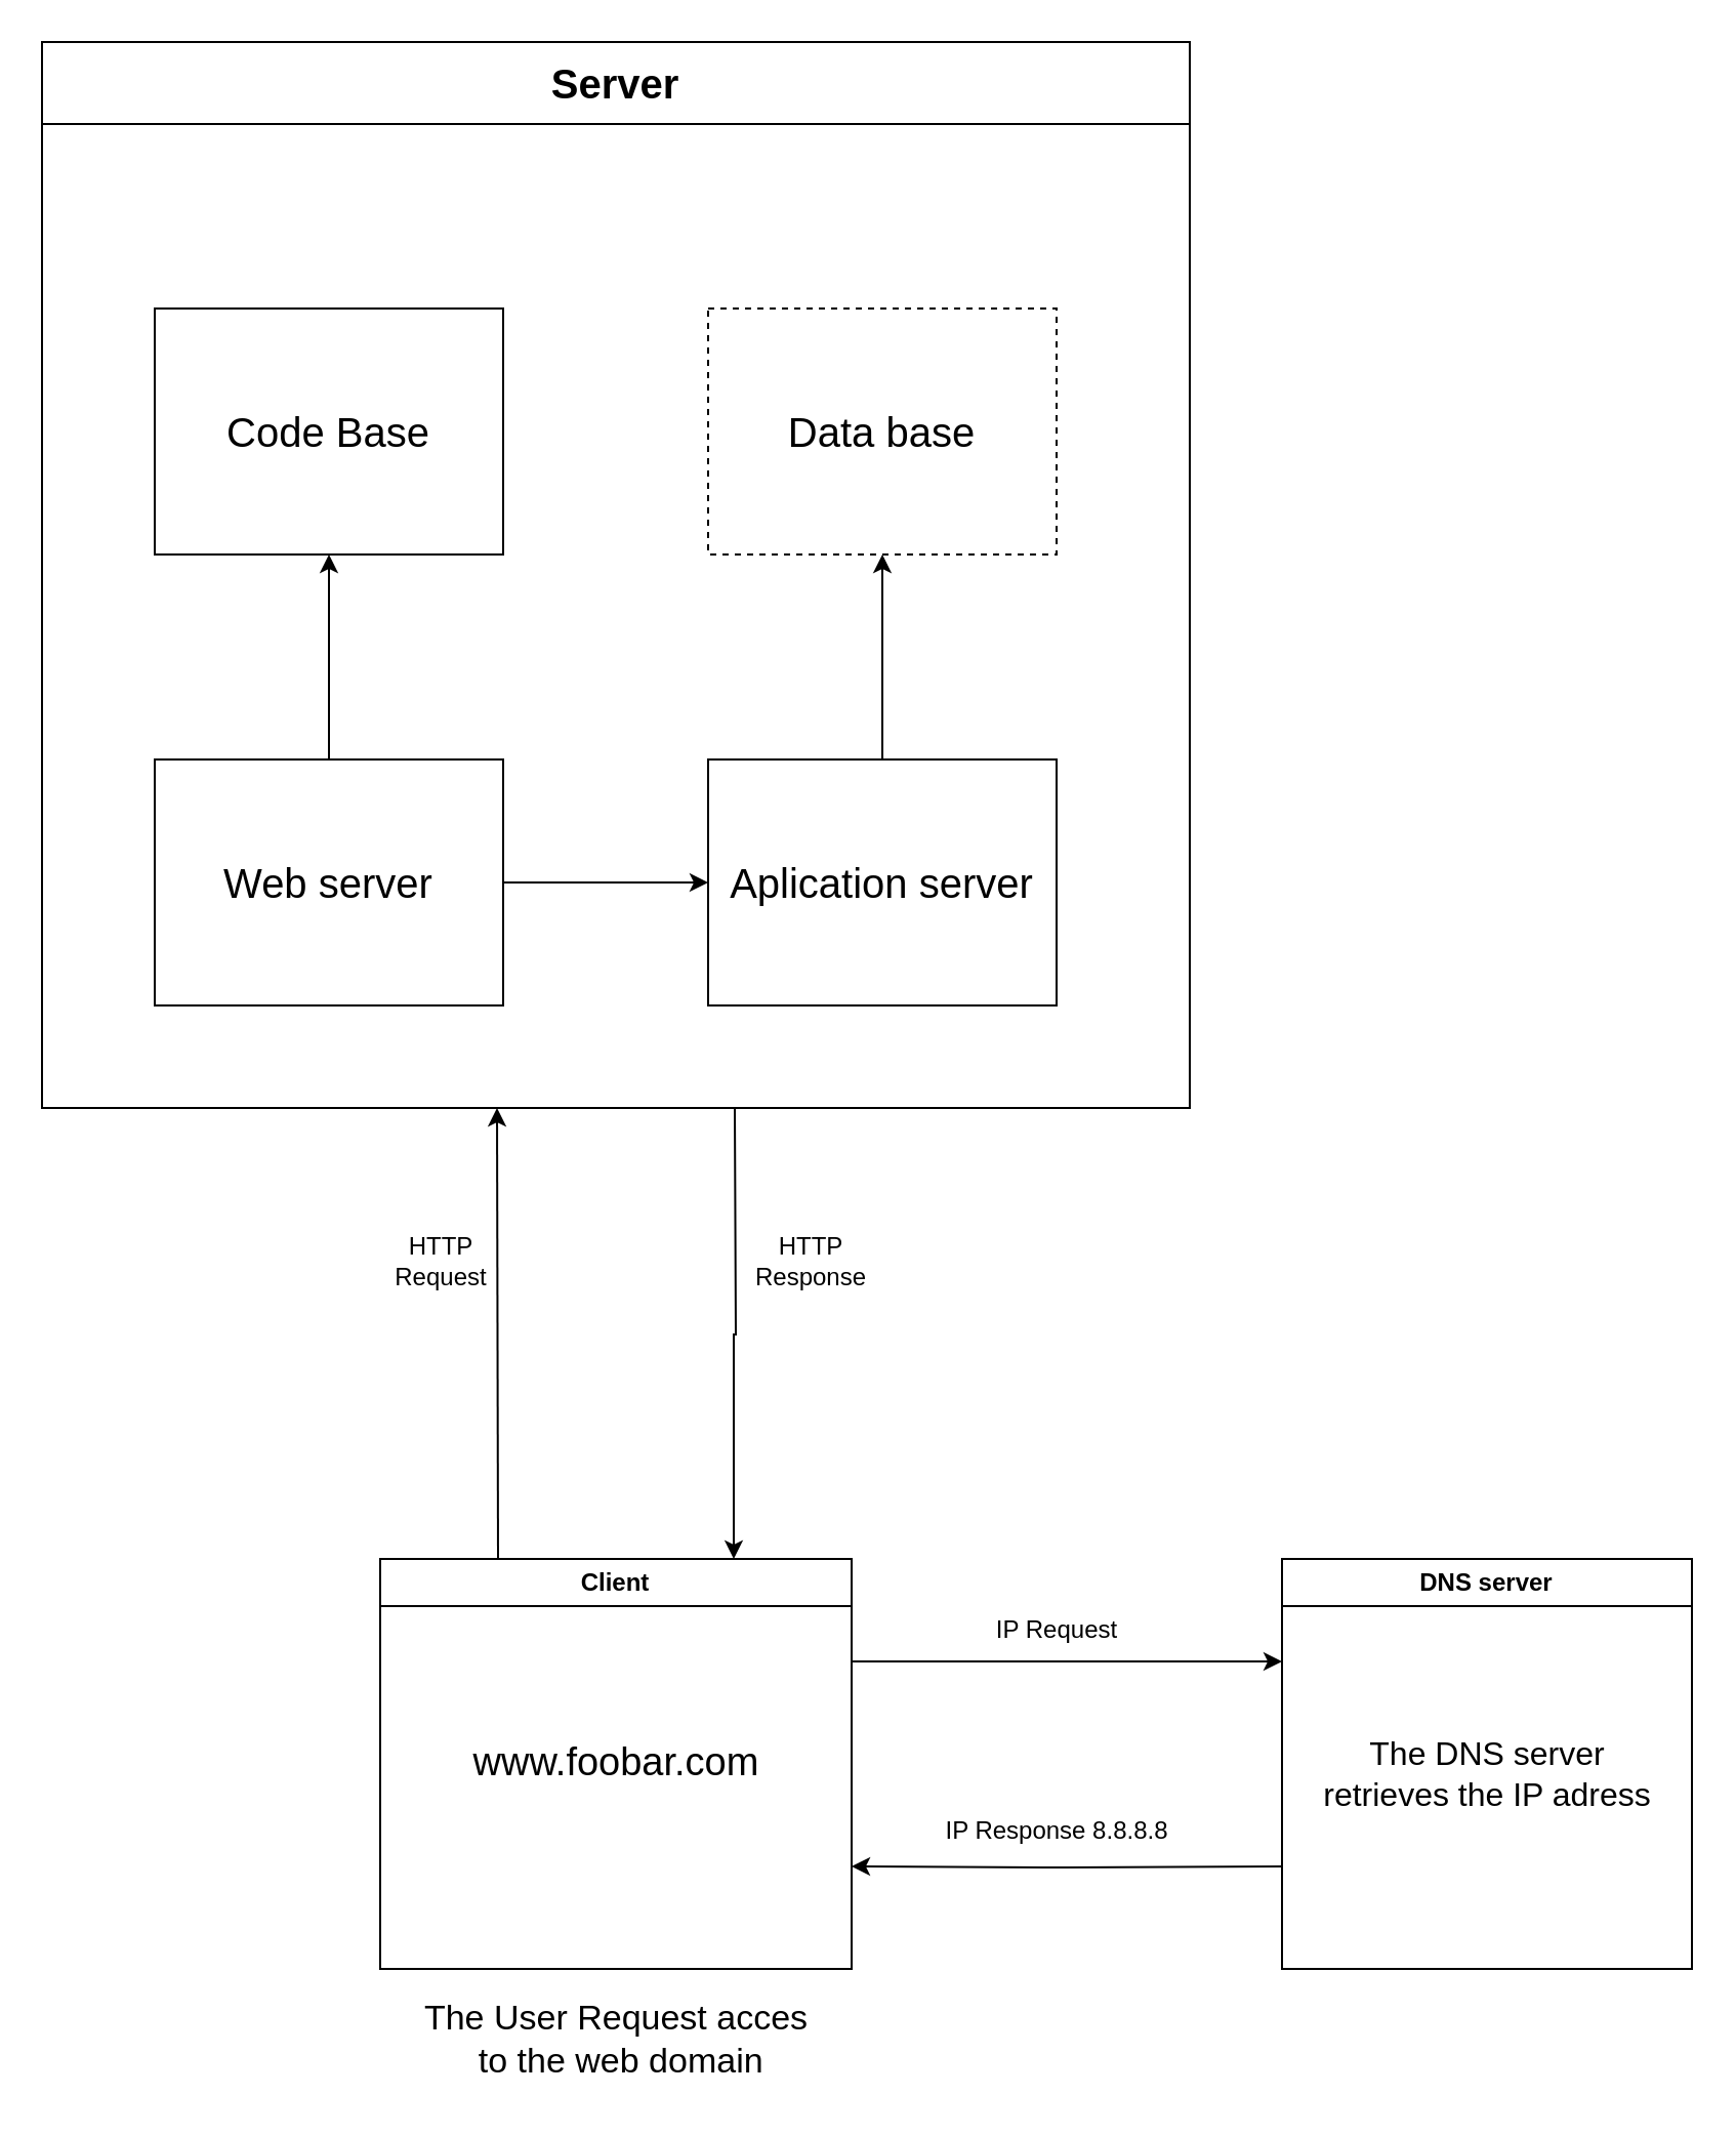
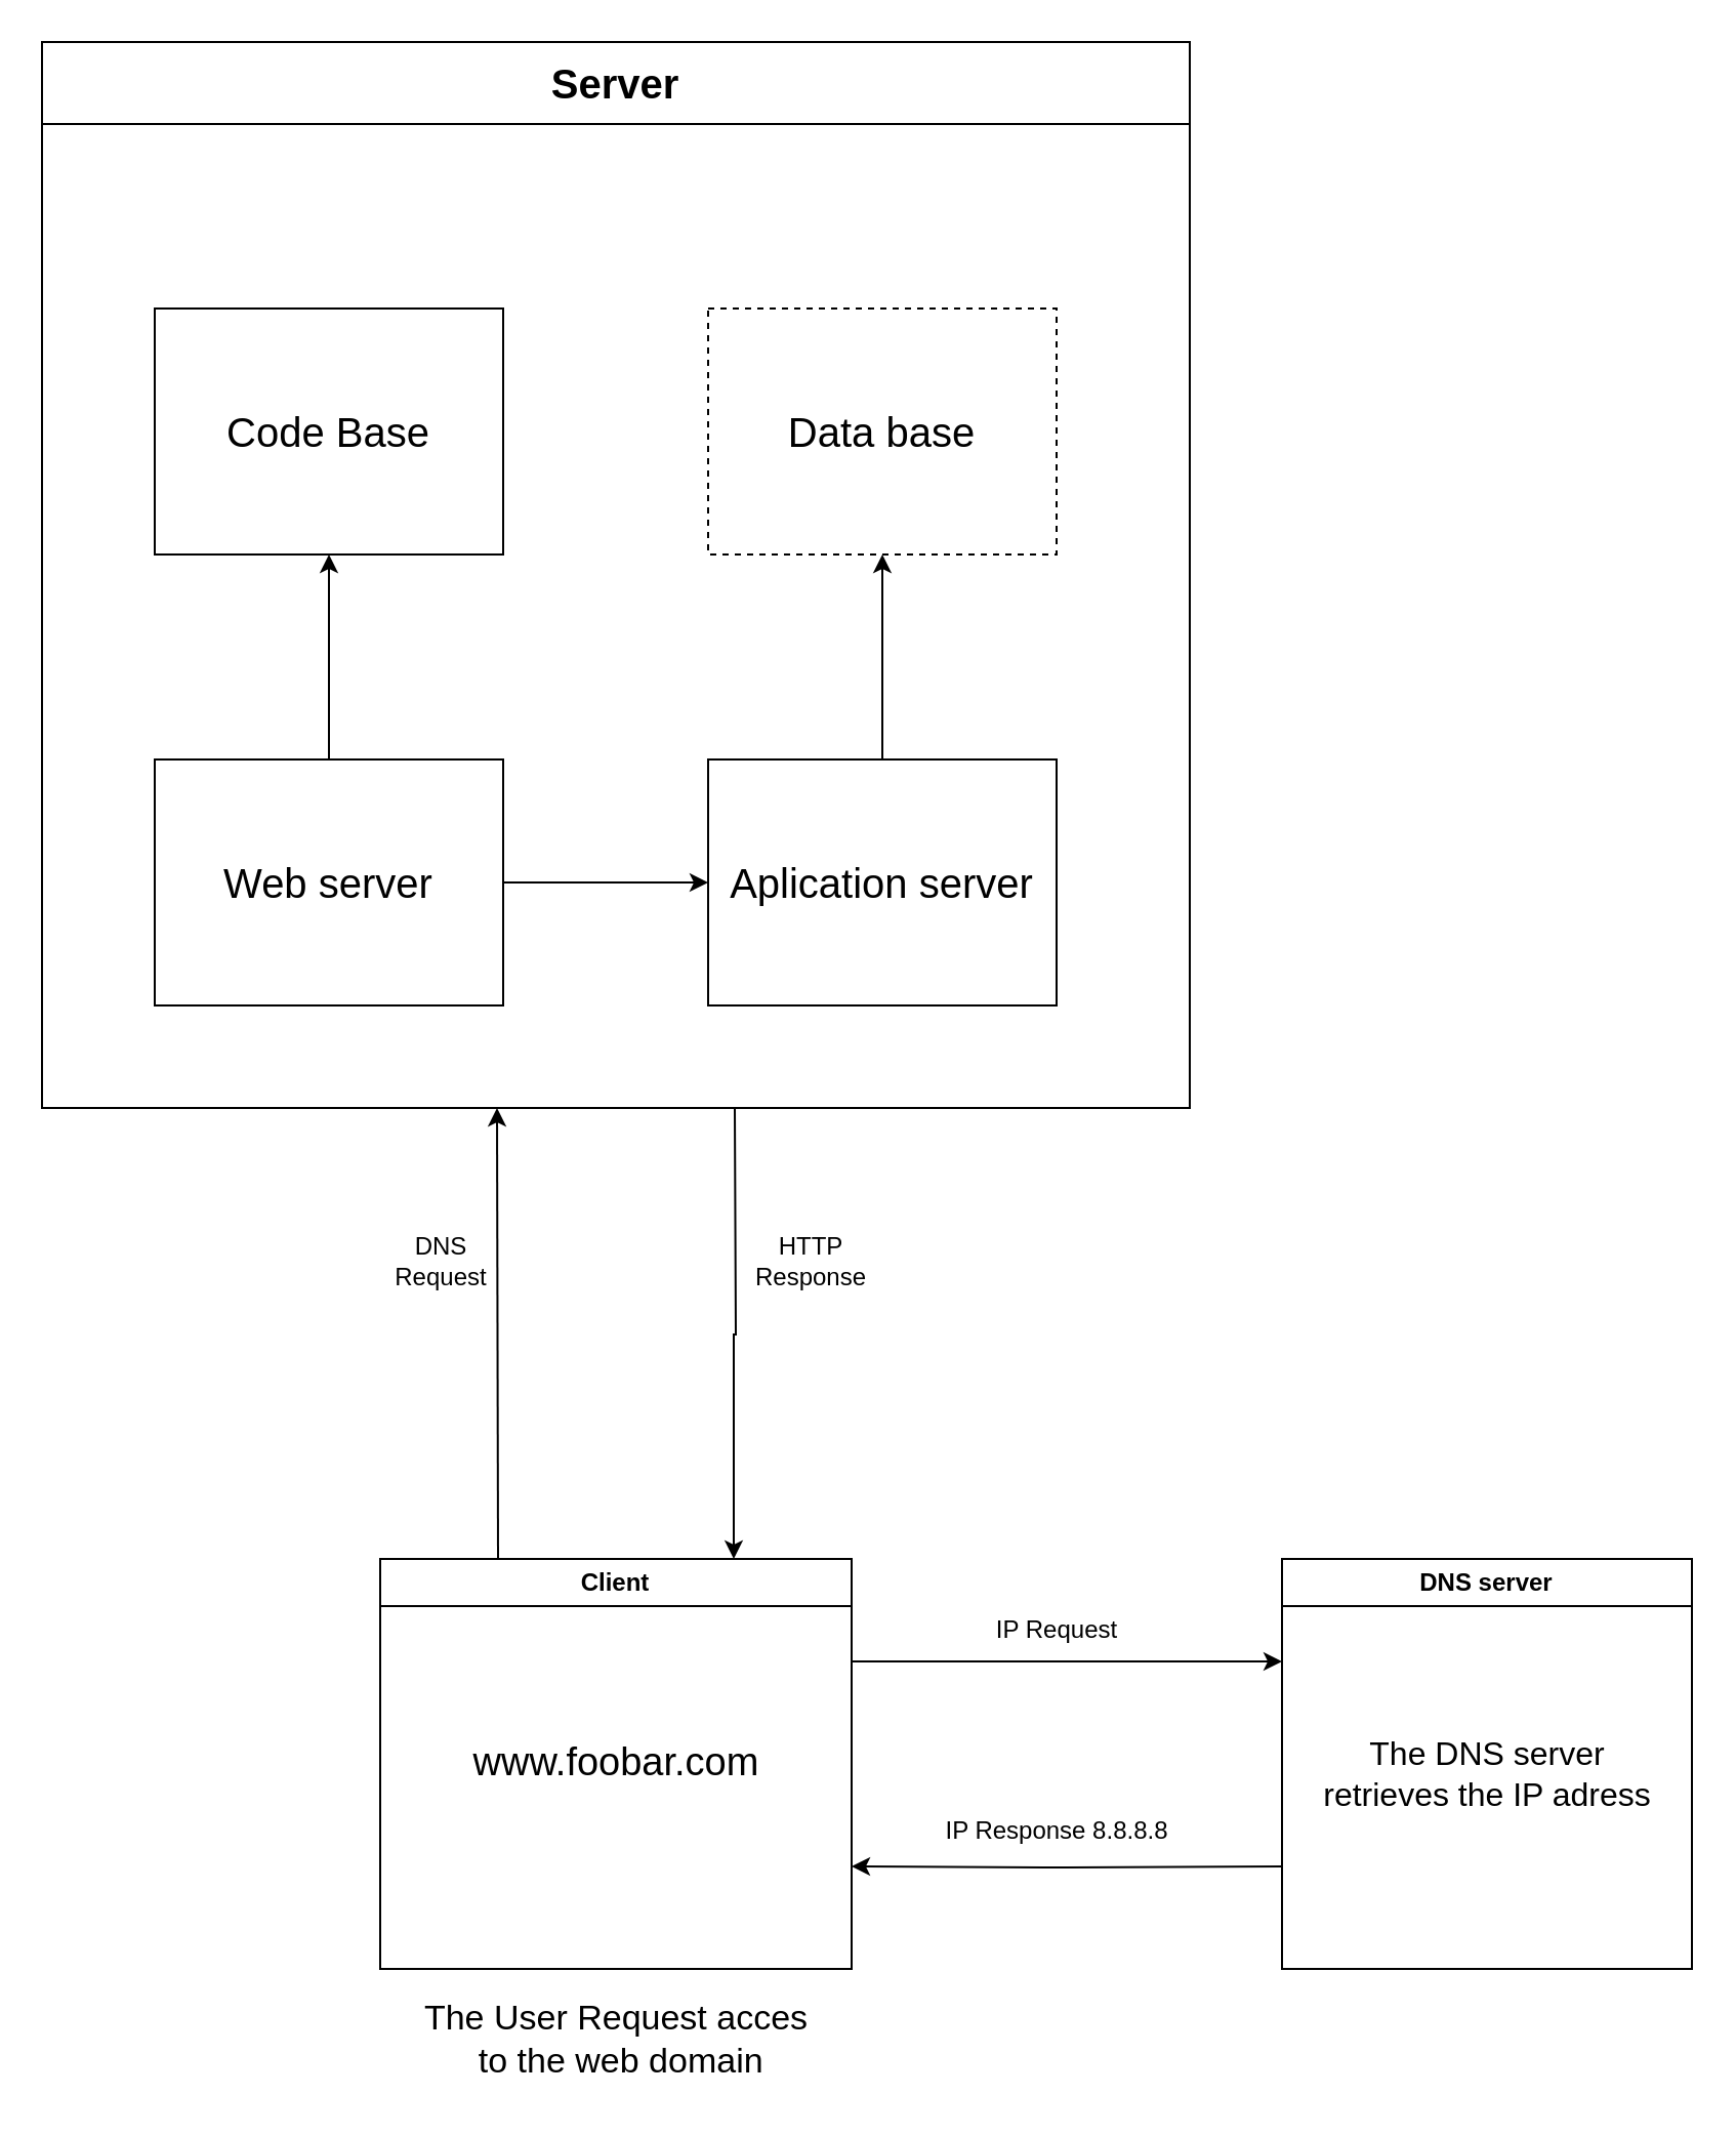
  <mxCell id="0" />
  <mxCell id="1" parent="0" />
  <mxCell id="2" style="edgeStyle=orthogonalEdgeStyle;rounded=0;orthogonalLoop=1;jettySize=auto;html=1;exitX=1;exitY=0.25;exitDx=0;exitDy=0;entryX=0;entryY=0.25;entryDx=0;entryDy=0;" edge="1" parent="1" source="5"><mxGeometry relative="1" as="geometry"><mxPoint x="625" y="810" as="targetPoint" /></mxGeometry></mxCell>
  <mxCell id="3" style="edgeStyle=orthogonalEdgeStyle;rounded=0;orthogonalLoop=1;jettySize=auto;html=1;exitX=0.25;exitY=0;exitDx=0;exitDy=0;" edge="1" parent="1" source="5"><mxGeometry relative="1" as="geometry"><mxPoint x="242" y="540" as="targetPoint" /></mxGeometry></mxCell>
  <mxCell id="4" style="edgeStyle=orthogonalEdgeStyle;rounded=0;orthogonalLoop=1;jettySize=auto;html=1;entryX=0.75;entryY=0;entryDx=0;entryDy=0;" edge="1" parent="1" target="5"><mxGeometry relative="1" as="geometry"><mxPoint x="357" y="600" as="targetPoint" /><mxPoint x="358" y="540" as="sourcePoint" /></mxGeometry></mxCell>
  <mxCell id="5" value="Client" style="swimlane;whiteSpace=wrap;html=1;startSize=23;" vertex="1" parent="1"><mxGeometry x="185" y="760" width="230" height="200" as="geometry" /></mxCell>
  <mxCell id="6" value="www.foobar.com" style="text;html=1;align=center;verticalAlign=middle;resizable=0;points=[];autosize=1;strokeColor=none;fillColor=none;fontSize=19;" vertex="1" parent="5"><mxGeometry x="35" y="80" width="160" height="40" as="geometry" /></mxCell>
  <mxCell id="7" style="edgeStyle=orthogonalEdgeStyle;rounded=0;orthogonalLoop=1;jettySize=auto;html=1;exitX=0;exitY=0.75;exitDx=0;exitDy=0;entryX=1;entryY=0.75;entryDx=0;entryDy=0;" edge="1" parent="1" target="5"><mxGeometry relative="1" as="geometry"><mxPoint x="625" y="910" as="sourcePoint" /></mxGeometry></mxCell>
  <mxCell id="8" value="DNS server" style="swimlane;whiteSpace=wrap;html=1;" vertex="1" parent="1"><mxGeometry x="625" y="760" width="200" height="200" as="geometry" /></mxCell>
  <mxCell id="9" value="The DNS server &lt;br style=&quot;font-size: 16px;&quot;&gt;retrieves the IP adress" style="text;html=1;align=center;verticalAlign=middle;resizable=0;points=[];autosize=1;strokeColor=none;fillColor=none;fontSize=16;" vertex="1" parent="8"><mxGeometry x="10" y="80" width="180" height="50" as="geometry" /></mxCell>
  <mxCell id="10" value="The User Request acces&lt;br style=&quot;font-size: 17px;&quot;&gt;&amp;nbsp;to the web domain" style="text;html=1;align=center;verticalAlign=middle;resizable=0;points=[];autosize=1;strokeColor=none;fillColor=none;fontSize=17;" vertex="1" parent="1"><mxGeometry x="195" y="970" width="210" height="50" as="geometry" /></mxCell>
  <mxCell id="11" value="Server" style="swimlane;whiteSpace=wrap;html=1;startSize=40;fontSize=20;" vertex="1" parent="1"><mxGeometry x="20" y="20" width="560" height="520" as="geometry" /></mxCell>
  <mxCell id="12" style="edgeStyle=orthogonalEdgeStyle;rounded=0;orthogonalLoop=1;jettySize=auto;html=1;exitX=0.5;exitY=0;exitDx=0;exitDy=0;entryX=0.5;entryY=1;entryDx=0;entryDy=0;" edge="1" parent="11" source="14" target="15"><mxGeometry relative="1" as="geometry" /></mxCell>
  <mxCell id="13" style="edgeStyle=orthogonalEdgeStyle;rounded=0;orthogonalLoop=1;jettySize=auto;html=1;exitX=1;exitY=0.5;exitDx=0;exitDy=0;entryX=0;entryY=0.5;entryDx=0;entryDy=0;" edge="1" parent="11" source="14" target="17"><mxGeometry relative="1" as="geometry" /></mxCell>
  <mxCell id="14" value="Web server" style="whiteSpace=wrap;html=1;fontSize=20;" vertex="1" parent="11"><mxGeometry x="55" y="350" width="170" height="120" as="geometry" /></mxCell>
  <mxCell id="15" value="Code Base" style="whiteSpace=wrap;html=1;fontSize=20;" vertex="1" parent="11"><mxGeometry x="55" y="130" width="170" height="120" as="geometry" /></mxCell>
  <mxCell id="16" style="edgeStyle=orthogonalEdgeStyle;rounded=0;orthogonalLoop=1;jettySize=auto;html=1;exitX=0.5;exitY=0;exitDx=0;exitDy=0;entryX=0.5;entryY=1;entryDx=0;entryDy=0;" edge="1" parent="11" source="17" target="18"><mxGeometry relative="1" as="geometry" /></mxCell>
  <mxCell id="17" value="Aplication server" style="whiteSpace=wrap;html=1;fontSize=20;" vertex="1" parent="11"><mxGeometry x="325" y="350" width="170" height="120" as="geometry" /></mxCell>
  <mxCell id="18" value="Data base" style="whiteSpace=wrap;html=1;fontSize=20;dashed=1;" vertex="1" parent="11"><mxGeometry x="325" y="130" width="170" height="120" as="geometry" /></mxCell>
  <mxCell id="19" value="IP Request" style="text;html=1;align=center;verticalAlign=middle;resizable=0;points=[];autosize=1;strokeColor=none;fillColor=none;" vertex="1" parent="1"><mxGeometry x="475" y="780" width="80" height="30" as="geometry" /></mxCell>
  <mxCell id="20" value="IP Response 8.8.8.8" style="text;html=1;align=center;verticalAlign=middle;resizable=0;points=[];autosize=1;strokeColor=none;fillColor=none;" vertex="1" parent="1"><mxGeometry x="450" y="878" width="130" height="30" as="geometry" /></mxCell>
- <mxCell id="21" value="HTTP Request" style="text;html=1;strokeColor=none;fillColor=none;align=center;verticalAlign=middle;whiteSpace=wrap;rounded=0;" vertex="1" parent="1"><mxGeometry x="185" y="600" width="60" height="30" as="geometry" /></mxCell>
+ <mxCell id="21" value="DNS Request" style="text;html=1;strokeColor=none;fillColor=none;align=center;verticalAlign=middle;whiteSpace=wrap;rounded=0;" vertex="1" parent="1"><mxGeometry x="185" y="600" width="60" height="30" as="geometry" /></mxCell>
  <mxCell id="22" value="HTTP&lt;br&gt;Response&lt;br&gt;" style="text;html=1;align=center;verticalAlign=middle;resizable=0;points=[];autosize=1;strokeColor=none;fillColor=none;" vertex="1" parent="1"><mxGeometry x="355" y="595" width="80" height="40" as="geometry" /></mxCell>
